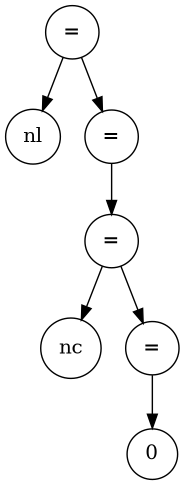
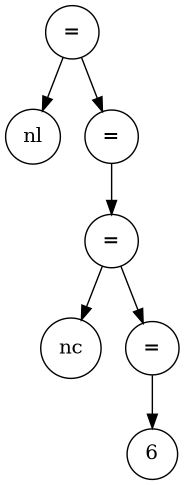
  digraph {
    splines=FALSE
    node [shape=circle]
    n1 [label="="]
    n2 [label=nl]
    n3 [label="="]
    n4 [label="="]
    n5 [label=nc]
    n6 [label="="]
-   n7 [label=0]
+   n7 [label=6]
    n1 -> n2
    n1 -> n3
    n3 -> n4
    n4 -> n5
    n4 -> n6
    n6 -> n7
  }
